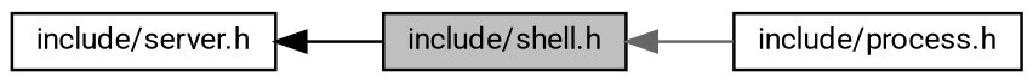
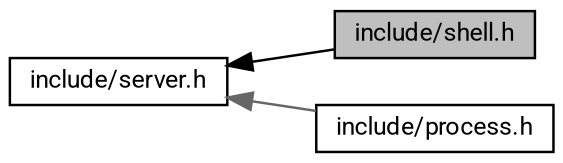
  digraph {
    fontname=Roboto
    rankdir=LR
    node [color=black fillcolor=white fontname=Roboto fontsize=10 shape=record style=filled]
    edge [dir=back fontname=Roboto fontsize=10 labelfontname=Helvetica labelfontsize=10 style=solid]
    n1 [fillcolor=grey75 fontcolor=black height=0.2 label="include/shell.h" width=0.4]
    n2 [height=0.2 label="include/process.h" width=0.4]
    n3 [height=0.2 label="include/server.h" width=0.4]
-   n1 -> n2 [color=gray40]
+   n3 -> n2 [color=gray40]
    n3 -> n1 [color=black]
  }
